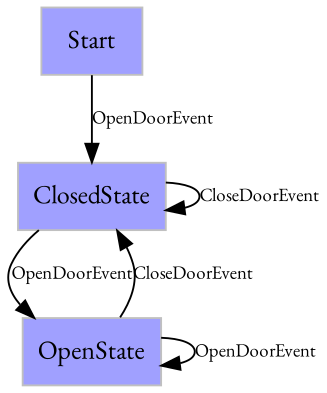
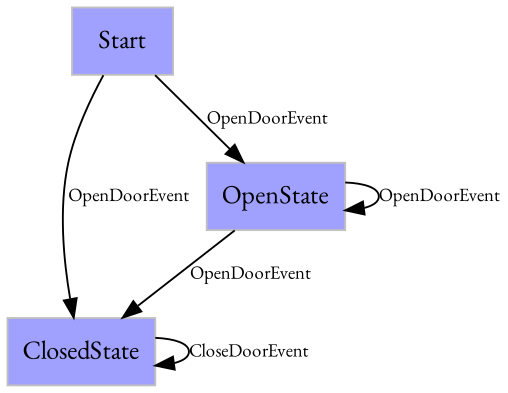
  digraph {
    fontname="EB Garamond"
    node [color=grey fillcolor="#A0A0FF" fontname="EB Garamond" shape=box style=filled]
    edge [fontname="EB Garamond" fontsize=10]
    n1 [label=Start]
    n2 [label=ClosedState]
    n3 [label=OpenState]
    n1 -> n2 [label=OpenDoorEvent]
    n2 -> n2 [label=CloseDoorEvent]
-   n2 -> n3 [label=OpenDoorEvent]
-   n3 -> n2 [label=CloseDoorEvent]
+   n1 -> n3 [label=OpenDoorEvent]
+   n3 -> n2 [label=OpenDoorEvent]
    n3 -> n3 [label=OpenDoorEvent]
  }
